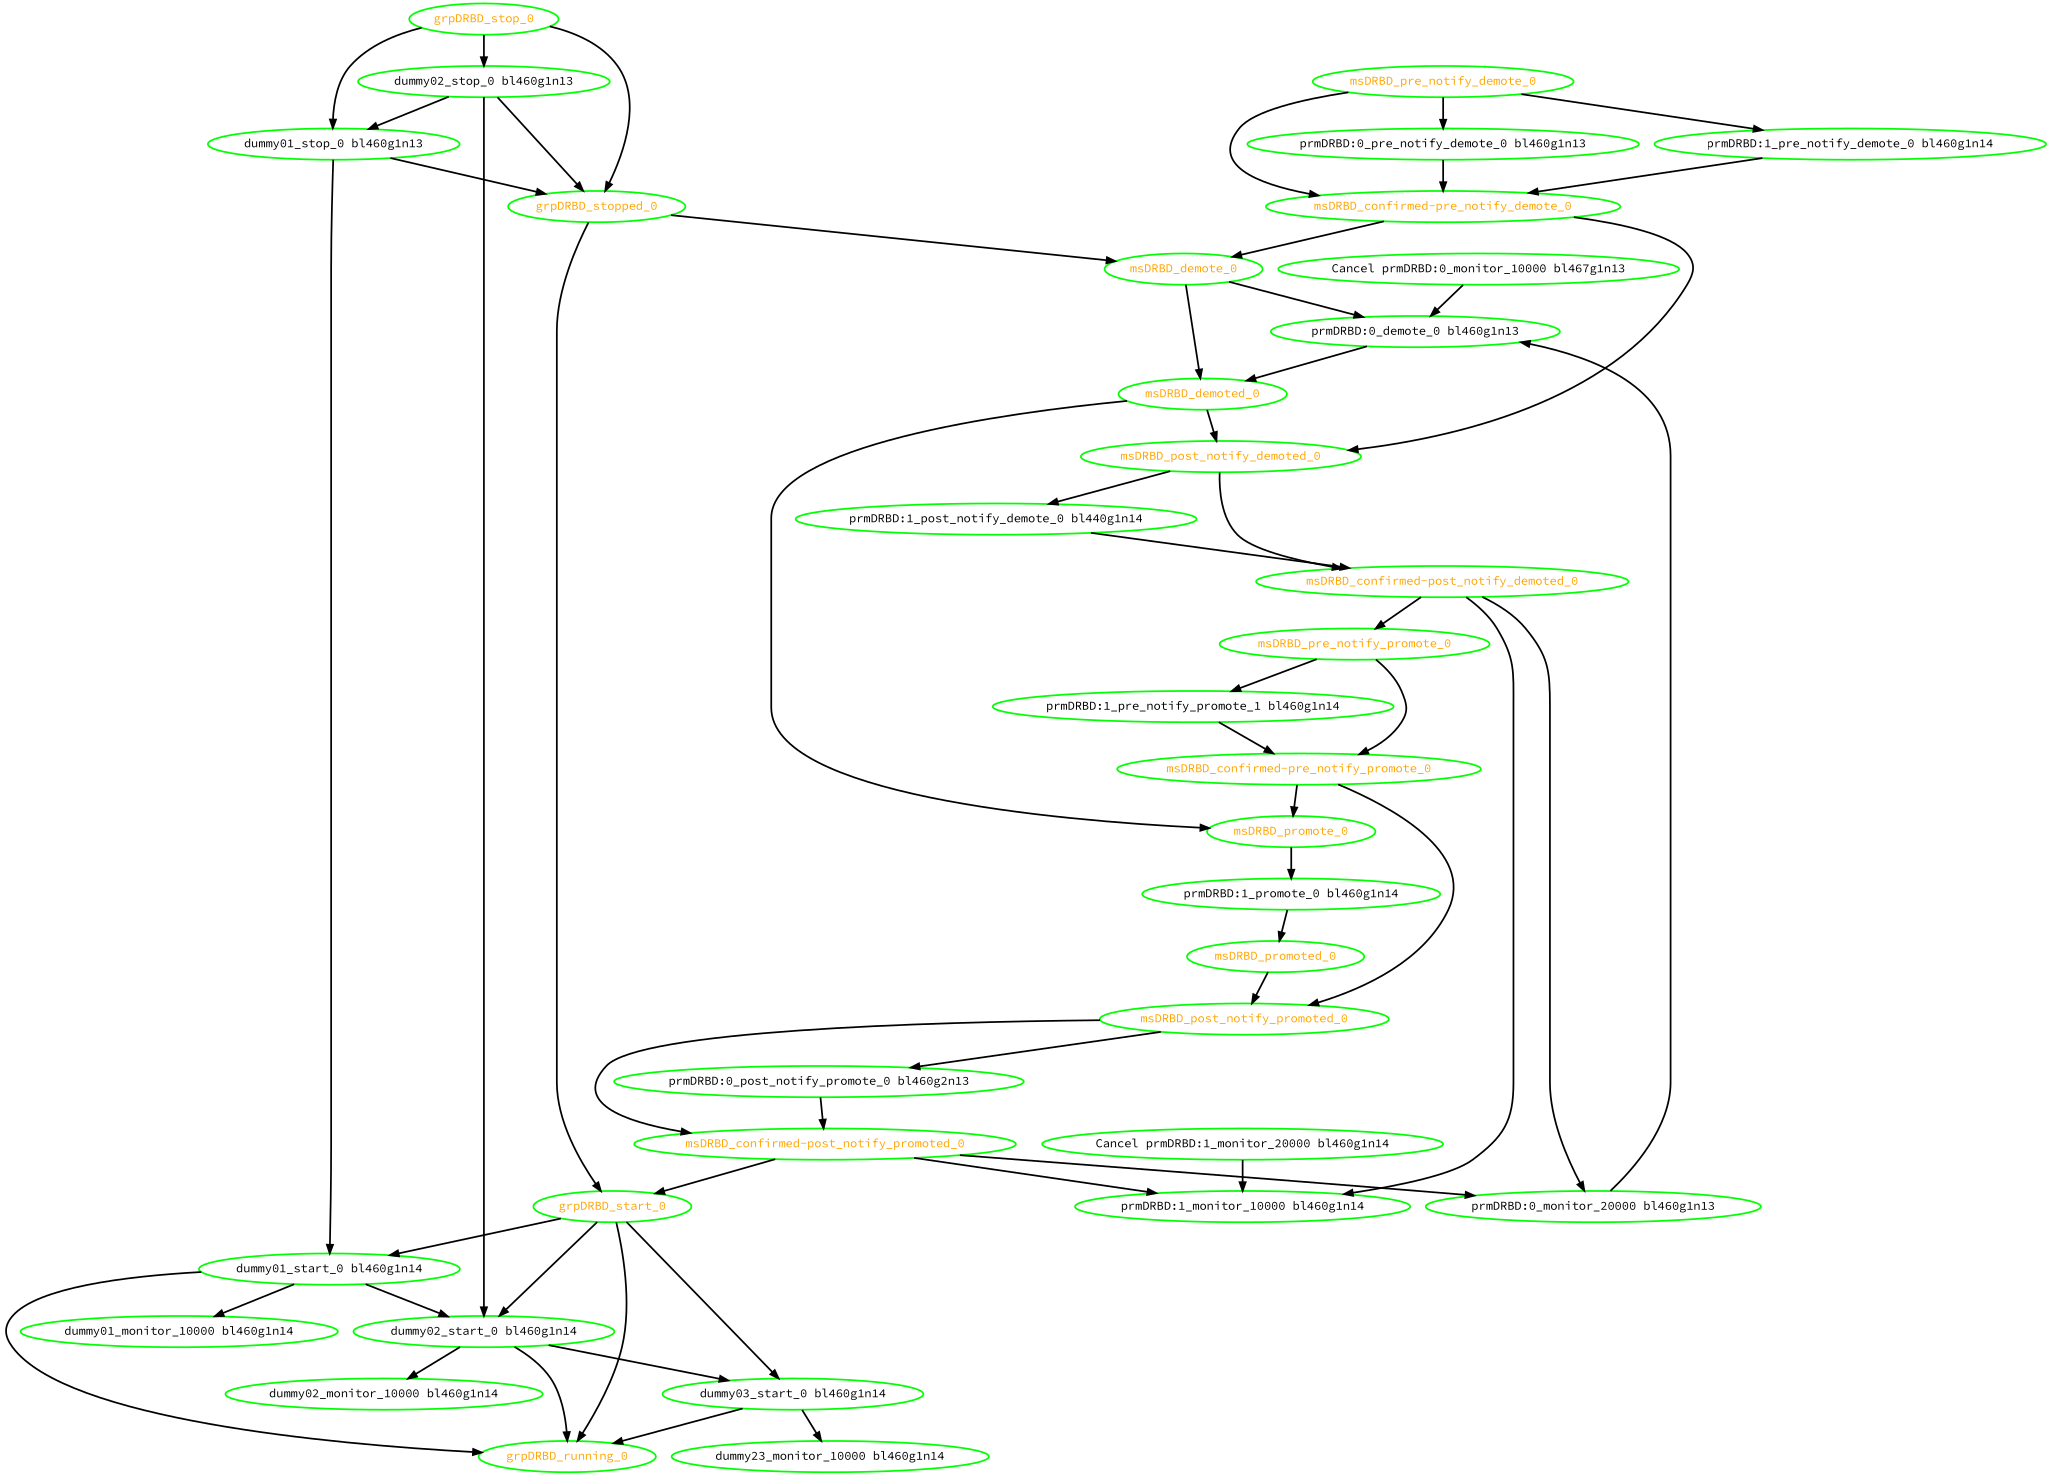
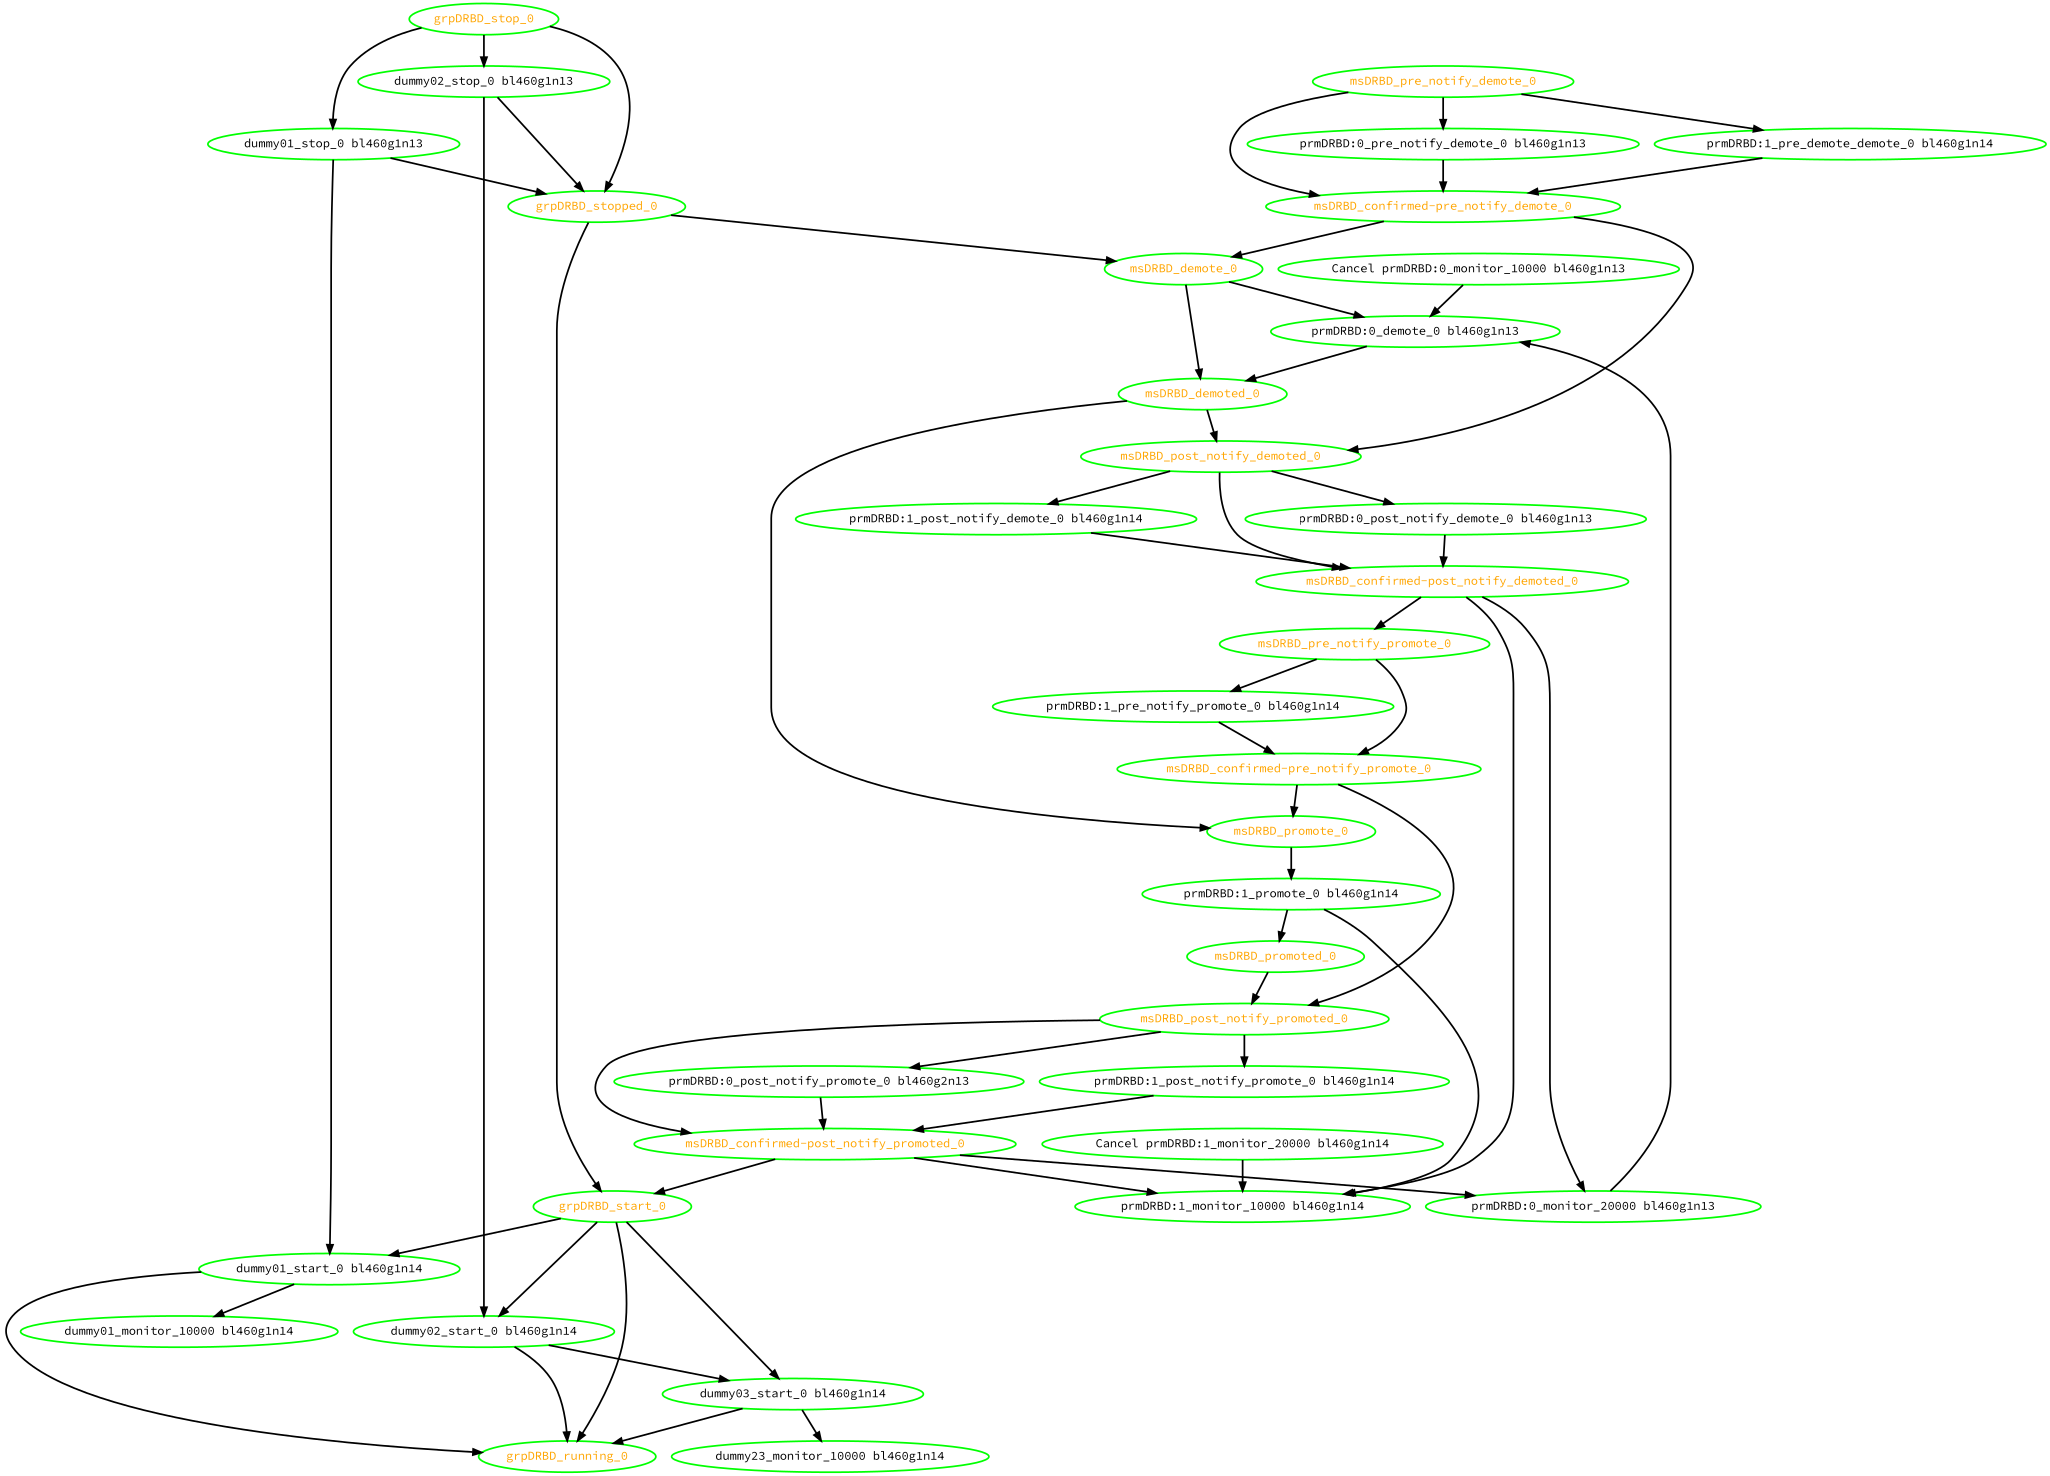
  digraph {
    fontname="Source Code Pro"
    node [color=green fontcolor=black fontname="Source Code Pro" style=bold]
    edge [fontname="Source Code Pro" style=bold]
-   "Cancel prmDRBD:0_monitor_10000 bl460g1n13" [label="Cancel prmDRBD:0_monitor_10000 bl467g1n13"]
+   "Cancel prmDRBD:0_monitor_10000 bl460g1n13"
    "prmDRBD:0_demote_0 bl460g1n13"
    msDRBD_demoted_0 [fontcolor=orange]
    "prmDRBD:0_monitor_20000 bl460g1n13"
    msDRBD_post_notify_demoted_0 [fontcolor=orange]
    msDRBD_promote_0 [fontcolor=orange]
    "Cancel prmDRBD:1_monitor_20000 bl460g1n14"
    "prmDRBD:1_monitor_10000 bl460g1n14"
    "prmDRBD:1_promote_0 bl460g1n14"
    msDRBD_promoted_0 [fontcolor=orange]
    msDRBD_post_notify_promoted_0 [fontcolor=orange]
    "dummy01_start_0 bl460g1n14"
    "dummy01_monitor_10000 bl460g1n14"
    "dummy02_start_0 bl460g1n14"
    grpDRBD_running_0 [fontcolor=orange]
-   "dummy02_monitor_10000 bl460g1n14"
    "dummy03_start_0 bl460g1n14"
    n18 [label="dummy23_monitor_10000 bl460g1n14"]
    "dummy01_stop_0 bl460g1n13"
    grpDRBD_stopped_0 [fontcolor=orange]
    grpDRBD_start_0 [fontcolor=orange]
    msDRBD_demote_0 [fontcolor=orange]
    "dummy02_stop_0 bl460g1n13"
    grpDRBD_stop_0 [fontcolor=orange]
    "msDRBD_confirmed-post_notify_demoted_0" [fontcolor=orange]
    msDRBD_pre_notify_promote_0 [fontcolor=orange]
    "msDRBD_confirmed-pre_notify_promote_0" [fontcolor=orange]
-   "prmDRBD:1_pre_notify_promote_0 bl460g1n14" [label="prmDRBD:1_pre_notify_promote_1 bl460g1n14"]
+   "prmDRBD:1_pre_notify_promote_0 bl460g1n14"
    "msDRBD_confirmed-post_notify_promoted_0" [fontcolor=orange]
    "msDRBD_confirmed-pre_notify_demote_0" [fontcolor=orange]
-   "prmDRBD:1_post_notify_demote_0 bl460g1n14" [label="prmDRBD:1_post_notify_demote_0 bl440g1n14"]
+   "prmDRBD:0_post_notify_demote_0 bl460g1n13"
+   "prmDRBD:1_post_notify_demote_0 bl460g1n14"
    n33 [label="prmDRBD:0_post_notify_promote_0 bl460g2n13"]
+   "prmDRBD:1_post_notify_promote_0 bl460g1n14"
    msDRBD_pre_notify_demote_0 [fontcolor=orange]
    "prmDRBD:0_pre_notify_demote_0 bl460g1n13"
-   "prmDRBD:1_pre_notify_demote_0 bl460g1n14"
+   "prmDRBD:1_pre_notify_demote_0 bl460g1n14" [label="prmDRBD:1_pre_demote_demote_0 bl460g1n14"]
    "Cancel prmDRBD:0_monitor_10000 bl460g1n13" -> "prmDRBD:0_demote_0 bl460g1n13"
    "prmDRBD:0_demote_0 bl460g1n13" -> msDRBD_demoted_0
    msDRBD_demoted_0 -> msDRBD_post_notify_demoted_0
    msDRBD_demoted_0 -> msDRBD_promote_0
    "prmDRBD:0_monitor_20000 bl460g1n13" -> "prmDRBD:0_demote_0 bl460g1n13"
    msDRBD_post_notify_demoted_0 -> "msDRBD_confirmed-post_notify_demoted_0"
+   msDRBD_post_notify_demoted_0 -> "prmDRBD:0_post_notify_demote_0 bl460g1n13"
    msDRBD_post_notify_demoted_0 -> "prmDRBD:1_post_notify_demote_0 bl460g1n14"
    msDRBD_promote_0 -> "prmDRBD:1_promote_0 bl460g1n14"
    "Cancel prmDRBD:1_monitor_20000 bl460g1n14" -> "prmDRBD:1_monitor_10000 bl460g1n14"
+   "prmDRBD:1_promote_0 bl460g1n14" -> "prmDRBD:1_monitor_10000 bl460g1n14"
    "prmDRBD:1_promote_0 bl460g1n14" -> msDRBD_promoted_0
    msDRBD_promoted_0 -> msDRBD_post_notify_promoted_0
    msDRBD_post_notify_promoted_0 -> "msDRBD_confirmed-post_notify_promoted_0"
    msDRBD_post_notify_promoted_0 -> n33
+   msDRBD_post_notify_promoted_0 -> "prmDRBD:1_post_notify_promote_0 bl460g1n14"
    "dummy01_start_0 bl460g1n14" -> "dummy01_monitor_10000 bl460g1n14"
-   "dummy01_start_0 bl460g1n14" -> "dummy02_start_0 bl460g1n14"
    "dummy01_start_0 bl460g1n14" -> grpDRBD_running_0
    "dummy02_start_0 bl460g1n14" -> grpDRBD_running_0
-   "dummy02_start_0 bl460g1n14" -> "dummy02_monitor_10000 bl460g1n14"
    "dummy02_start_0 bl460g1n14" -> "dummy03_start_0 bl460g1n14"
    "dummy03_start_0 bl460g1n14" -> grpDRBD_running_0
    "dummy03_start_0 bl460g1n14" -> n18
    "dummy01_stop_0 bl460g1n13" -> "dummy01_start_0 bl460g1n14"
    "dummy01_stop_0 bl460g1n13" -> grpDRBD_stopped_0
    grpDRBD_stopped_0 -> grpDRBD_start_0
    grpDRBD_stopped_0 -> msDRBD_demote_0
    grpDRBD_start_0 -> "dummy01_start_0 bl460g1n14"
    grpDRBD_start_0 -> "dummy02_start_0 bl460g1n14"
    grpDRBD_start_0 -> grpDRBD_running_0
    grpDRBD_start_0 -> "dummy03_start_0 bl460g1n14"
    msDRBD_demote_0 -> "prmDRBD:0_demote_0 bl460g1n13"
    msDRBD_demote_0 -> msDRBD_demoted_0
    "dummy02_stop_0 bl460g1n13" -> "dummy02_start_0 bl460g1n14"
-   "dummy02_stop_0 bl460g1n13" -> "dummy01_stop_0 bl460g1n13"
    "dummy02_stop_0 bl460g1n13" -> grpDRBD_stopped_0
    grpDRBD_stop_0 -> "dummy01_stop_0 bl460g1n13"
    grpDRBD_stop_0 -> grpDRBD_stopped_0
    grpDRBD_stop_0 -> "dummy02_stop_0 bl460g1n13"
    "msDRBD_confirmed-post_notify_demoted_0" -> "prmDRBD:0_monitor_20000 bl460g1n13"
    "msDRBD_confirmed-post_notify_demoted_0" -> "prmDRBD:1_monitor_10000 bl460g1n14"
    "msDRBD_confirmed-post_notify_demoted_0" -> msDRBD_pre_notify_promote_0
    msDRBD_pre_notify_promote_0 -> "msDRBD_confirmed-pre_notify_promote_0"
    msDRBD_pre_notify_promote_0 -> "prmDRBD:1_pre_notify_promote_0 bl460g1n14"
    "msDRBD_confirmed-pre_notify_promote_0" -> msDRBD_promote_0
    "msDRBD_confirmed-pre_notify_promote_0" -> msDRBD_post_notify_promoted_0
    "prmDRBD:1_pre_notify_promote_0 bl460g1n14" -> "msDRBD_confirmed-pre_notify_promote_0"
    "msDRBD_confirmed-post_notify_promoted_0" -> "prmDRBD:0_monitor_20000 bl460g1n13"
    "msDRBD_confirmed-post_notify_promoted_0" -> "prmDRBD:1_monitor_10000 bl460g1n14"
    "msDRBD_confirmed-post_notify_promoted_0" -> grpDRBD_start_0
    "msDRBD_confirmed-pre_notify_demote_0" -> msDRBD_post_notify_demoted_0
    "msDRBD_confirmed-pre_notify_demote_0" -> msDRBD_demote_0
+   "prmDRBD:0_post_notify_demote_0 bl460g1n13" -> "msDRBD_confirmed-post_notify_demoted_0"
    "prmDRBD:1_post_notify_demote_0 bl460g1n14" -> "msDRBD_confirmed-post_notify_demoted_0"
    n33 -> "msDRBD_confirmed-post_notify_promoted_0"
+   "prmDRBD:1_post_notify_promote_0 bl460g1n14" -> "msDRBD_confirmed-post_notify_promoted_0"
    msDRBD_pre_notify_demote_0 -> "msDRBD_confirmed-pre_notify_demote_0"
    msDRBD_pre_notify_demote_0 -> "prmDRBD:0_pre_notify_demote_0 bl460g1n13"
    msDRBD_pre_notify_demote_0 -> "prmDRBD:1_pre_notify_demote_0 bl460g1n14"
    "prmDRBD:0_pre_notify_demote_0 bl460g1n13" -> "msDRBD_confirmed-pre_notify_demote_0"
    "prmDRBD:1_pre_notify_demote_0 bl460g1n14" -> "msDRBD_confirmed-pre_notify_demote_0"
  }
